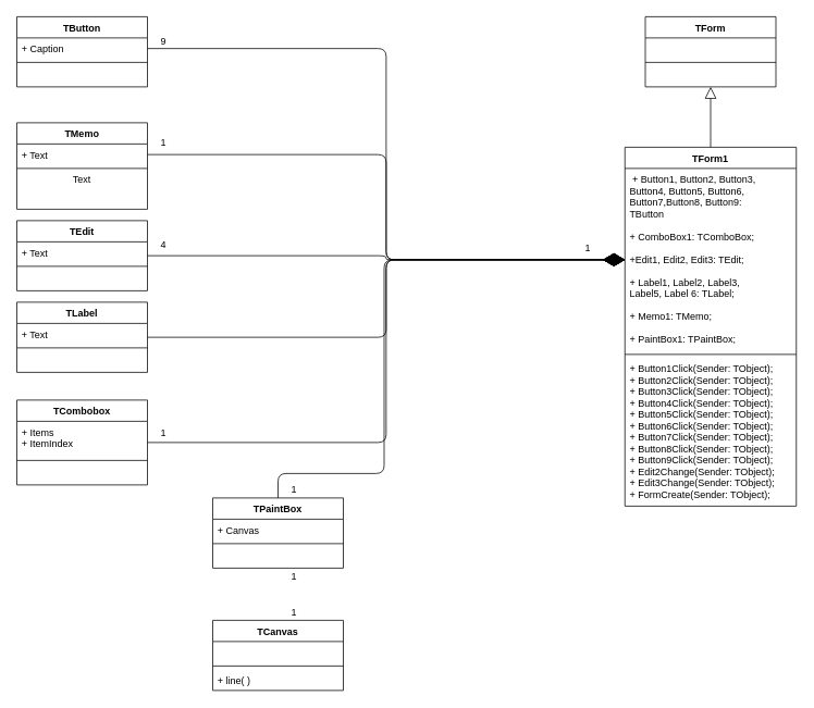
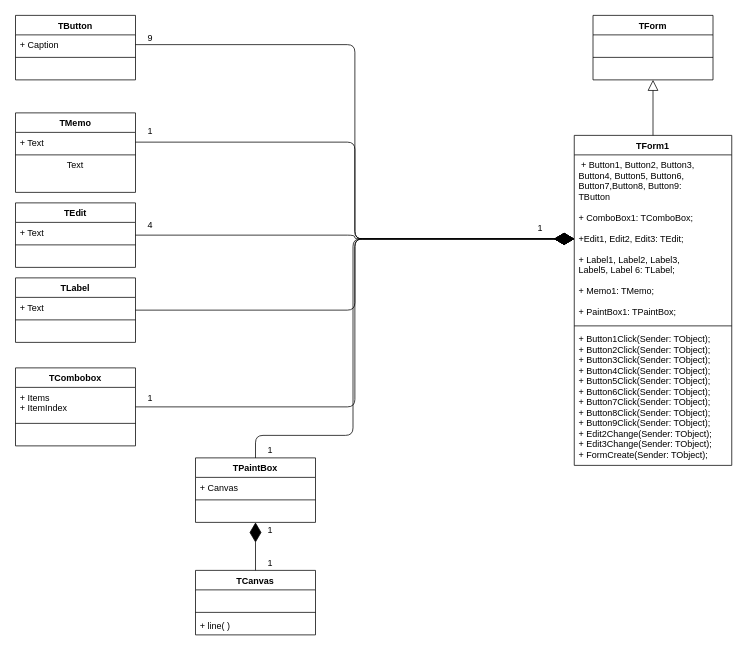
  <mxCell id="0" />
  <mxCell id="1" parent="0" />
  <mxCell id="2" value="TForm" style="swimlane;fontStyle=1;align=center;verticalAlign=top;childLayout=stackLayout;horizontal=1;startSize=26;horizontalStack=0;resizeParent=1;resizeParentMax=0;resizeLast=0;collapsible=1;marginBottom=0;fillColor=none;" vertex="1" parent="1"><mxGeometry x="790" y="20" width="160" height="86" as="geometry" /></mxCell>
  <mxCell id="3" value=" " style="text;strokeColor=none;fillColor=none;align=left;verticalAlign=top;spacingLeft=4;spacingRight=4;overflow=hidden;rotatable=0;points=[[0,0.5],[1,0.5]];portConstraint=eastwest;" vertex="1" parent="2"><mxGeometry y="26" width="160" height="26" as="geometry" /></mxCell>
  <mxCell id="4" value="" style="line;strokeWidth=1;fillColor=none;align=left;verticalAlign=middle;spacingTop=-1;spacingLeft=3;spacingRight=3;rotatable=0;labelPosition=right;points=[];portConstraint=eastwest;" vertex="1" parent="2"><mxGeometry y="52" width="160" height="8" as="geometry" /></mxCell>
  <mxCell id="5" value=" " style="text;strokeColor=none;fillColor=none;align=left;verticalAlign=top;spacingLeft=4;spacingRight=4;overflow=hidden;rotatable=0;points=[[0,0.5],[1,0.5]];portConstraint=eastwest;" vertex="1" parent="2"><mxGeometry y="60" width="160" height="26" as="geometry" /></mxCell>
  <mxCell id="6" value="TButton" style="swimlane;fontStyle=1;align=center;verticalAlign=top;childLayout=stackLayout;horizontal=1;startSize=26;horizontalStack=0;resizeParent=1;resizeParentMax=0;resizeLast=0;collapsible=1;marginBottom=0;fillColor=none;" vertex="1" parent="1"><mxGeometry x="20" y="20" width="160" height="86" as="geometry" /></mxCell>
  <mxCell id="7" value="+ Caption" style="text;strokeColor=none;fillColor=none;align=left;verticalAlign=top;spacingLeft=4;spacingRight=4;overflow=hidden;rotatable=0;points=[[0,0.5],[1,0.5]];portConstraint=eastwest;" vertex="1" parent="6"><mxGeometry y="26" width="160" height="26" as="geometry" /></mxCell>
  <mxCell id="8" value="" style="line;strokeWidth=1;fillColor=none;align=left;verticalAlign=middle;spacingTop=-1;spacingLeft=3;spacingRight=3;rotatable=0;labelPosition=right;points=[];portConstraint=eastwest;" vertex="1" parent="6"><mxGeometry y="52" width="160" height="8" as="geometry" /></mxCell>
  <mxCell id="9" value=" " style="text;strokeColor=none;fillColor=none;align=left;verticalAlign=top;spacingLeft=4;spacingRight=4;overflow=hidden;rotatable=0;points=[[0,0.5],[1,0.5]];portConstraint=eastwest;" vertex="1" parent="6"><mxGeometry y="60" width="160" height="26" as="geometry" /></mxCell>
  <mxCell id="10" value="TMemo" style="swimlane;fontStyle=1;align=center;verticalAlign=top;childLayout=stackLayout;horizontal=1;startSize=26;horizontalStack=0;resizeParent=1;resizeParentMax=0;resizeLast=0;collapsible=1;marginBottom=0;fillColor=none;" vertex="1" parent="1"><mxGeometry x="20" y="150" width="160" height="106" as="geometry" /></mxCell>
  <mxCell id="11" value="+ Text" style="text;strokeColor=none;fillColor=none;align=left;verticalAlign=top;spacingLeft=4;spacingRight=4;overflow=hidden;rotatable=0;points=[[0,0.5],[1,0.5]];portConstraint=eastwest;" vertex="1" parent="10"><mxGeometry y="26" width="160" height="26" as="geometry" /></mxCell>
  <mxCell id="12" value="" style="line;strokeWidth=1;fillColor=none;align=left;verticalAlign=middle;spacingTop=-1;spacingLeft=3;spacingRight=3;rotatable=0;labelPosition=right;points=[];portConstraint=eastwest;" vertex="1" parent="10"><mxGeometry y="52" width="160" height="8" as="geometry" /></mxCell>
  <mxCell id="13" value="Text" style="text;html=1;strokeColor=none;fillColor=none;align=center;verticalAlign=middle;whiteSpace=wrap;rounded=0;" vertex="1" parent="10"><mxGeometry y="60" width="160" height="20" as="geometry" /></mxCell>
  <mxCell id="14" value=" " style="text;strokeColor=none;fillColor=none;align=left;verticalAlign=top;spacingLeft=4;spacingRight=4;overflow=hidden;rotatable=0;points=[[0,0.5],[1,0.5]];portConstraint=eastwest;" vertex="1" parent="10"><mxGeometry y="80" width="160" height="26" as="geometry" /></mxCell>
  <mxCell id="15" value="TEdit" style="swimlane;fontStyle=1;align=center;verticalAlign=top;childLayout=stackLayout;horizontal=1;startSize=26;horizontalStack=0;resizeParent=1;resizeParentMax=0;resizeLast=0;collapsible=1;marginBottom=0;fillColor=none;" vertex="1" parent="1"><mxGeometry x="20" y="270" width="160" height="86" as="geometry" /></mxCell>
  <mxCell id="16" value="+ Text" style="text;strokeColor=none;fillColor=none;align=left;verticalAlign=top;spacingLeft=4;spacingRight=4;overflow=hidden;rotatable=0;points=[[0,0.5],[1,0.5]];portConstraint=eastwest;" vertex="1" parent="15"><mxGeometry y="26" width="160" height="26" as="geometry" /></mxCell>
  <mxCell id="17" value="" style="line;strokeWidth=1;fillColor=none;align=left;verticalAlign=middle;spacingTop=-1;spacingLeft=3;spacingRight=3;rotatable=0;labelPosition=right;points=[];portConstraint=eastwest;" vertex="1" parent="15"><mxGeometry y="52" width="160" height="8" as="geometry" /></mxCell>
  <mxCell id="18" value=" " style="text;strokeColor=none;fillColor=none;align=left;verticalAlign=top;spacingLeft=4;spacingRight=4;overflow=hidden;rotatable=0;points=[[0,0.5],[1,0.5]];portConstraint=eastwest;" vertex="1" parent="15"><mxGeometry y="60" width="160" height="26" as="geometry" /></mxCell>
  <mxCell id="19" value="TLabel" style="swimlane;fontStyle=1;align=center;verticalAlign=top;childLayout=stackLayout;horizontal=1;startSize=26;horizontalStack=0;resizeParent=1;resizeParentMax=0;resizeLast=0;collapsible=1;marginBottom=0;fillColor=none;" vertex="1" parent="1"><mxGeometry x="20" y="370" width="160" height="86" as="geometry" /></mxCell>
  <mxCell id="20" value="+ Text" style="text;strokeColor=none;fillColor=none;align=left;verticalAlign=top;spacingLeft=4;spacingRight=4;overflow=hidden;rotatable=0;points=[[0,0.5],[1,0.5]];portConstraint=eastwest;" vertex="1" parent="19"><mxGeometry y="26" width="160" height="26" as="geometry" /></mxCell>
  <mxCell id="21" value="" style="line;strokeWidth=1;fillColor=none;align=left;verticalAlign=middle;spacingTop=-1;spacingLeft=3;spacingRight=3;rotatable=0;labelPosition=right;points=[];portConstraint=eastwest;" vertex="1" parent="19"><mxGeometry y="52" width="160" height="8" as="geometry" /></mxCell>
  <mxCell id="22" value=" " style="text;strokeColor=none;fillColor=none;align=left;verticalAlign=top;spacingLeft=4;spacingRight=4;overflow=hidden;rotatable=0;points=[[0,0.5],[1,0.5]];portConstraint=eastwest;" vertex="1" parent="19"><mxGeometry y="60" width="160" height="26" as="geometry" /></mxCell>
  <mxCell id="23" value="TCombobox" style="swimlane;fontStyle=1;align=center;verticalAlign=top;childLayout=stackLayout;horizontal=1;startSize=26;horizontalStack=0;resizeParent=1;resizeParentMax=0;resizeLast=0;collapsible=1;marginBottom=0;fillColor=none;" vertex="1" parent="1"><mxGeometry x="20" y="490" width="160" height="104" as="geometry" /></mxCell>
  <mxCell id="24" value="+ Items&#10;+ ItemIndex&#10;" style="text;strokeColor=none;fillColor=none;align=left;verticalAlign=top;spacingLeft=4;spacingRight=4;overflow=hidden;rotatable=0;points=[[0,0.5],[1,0.5]];portConstraint=eastwest;" vertex="1" parent="23"><mxGeometry y="26" width="160" height="44" as="geometry" /></mxCell>
  <mxCell id="25" value="" style="line;strokeWidth=1;fillColor=none;align=left;verticalAlign=middle;spacingTop=-1;spacingLeft=3;spacingRight=3;rotatable=0;labelPosition=right;points=[];portConstraint=eastwest;" vertex="1" parent="23"><mxGeometry y="70" width="160" height="8" as="geometry" /></mxCell>
  <mxCell id="26" value=" " style="text;strokeColor=none;fillColor=none;align=left;verticalAlign=top;spacingLeft=4;spacingRight=4;overflow=hidden;rotatable=0;points=[[0,0.5],[1,0.5]];portConstraint=eastwest;" vertex="1" parent="23"><mxGeometry y="78" width="160" height="26" as="geometry" /></mxCell>
  <mxCell id="27" value="TPaintBox" style="swimlane;fontStyle=1;align=center;verticalAlign=top;childLayout=stackLayout;horizontal=1;startSize=26;horizontalStack=0;resizeParent=1;resizeParentMax=0;resizeLast=0;collapsible=1;marginBottom=0;fillColor=none;" vertex="1" parent="1"><mxGeometry x="260" y="610" width="160" height="86" as="geometry" /></mxCell>
  <mxCell id="28" value="+ Canvas" style="text;strokeColor=none;fillColor=none;align=left;verticalAlign=top;spacingLeft=4;spacingRight=4;overflow=hidden;rotatable=0;points=[[0,0.5],[1,0.5]];portConstraint=eastwest;" vertex="1" parent="27"><mxGeometry y="26" width="160" height="26" as="geometry" /></mxCell>
  <mxCell id="29" value="" style="line;strokeWidth=1;fillColor=none;align=left;verticalAlign=middle;spacingTop=-1;spacingLeft=3;spacingRight=3;rotatable=0;labelPosition=right;points=[];portConstraint=eastwest;" vertex="1" parent="27"><mxGeometry y="52" width="160" height="8" as="geometry" /></mxCell>
  <mxCell id="30" value=" " style="text;strokeColor=none;fillColor=none;align=left;verticalAlign=top;spacingLeft=4;spacingRight=4;overflow=hidden;rotatable=0;points=[[0,0.5],[1,0.5]];portConstraint=eastwest;" vertex="1" parent="27"><mxGeometry y="60" width="160" height="26" as="geometry" /></mxCell>
  <mxCell id="31" value="TCanvas" style="swimlane;fontStyle=1;align=center;verticalAlign=top;childLayout=stackLayout;horizontal=1;startSize=26;horizontalStack=0;resizeParent=1;resizeParentMax=0;resizeLast=0;collapsible=1;marginBottom=0;fillColor=none;" vertex="1" parent="1"><mxGeometry x="260" y="760" width="160" height="86" as="geometry" /></mxCell>
  <mxCell id="32" value=" " style="text;strokeColor=none;fillColor=none;align=left;verticalAlign=top;spacingLeft=4;spacingRight=4;overflow=hidden;rotatable=0;points=[[0,0.5],[1,0.5]];portConstraint=eastwest;" vertex="1" parent="31"><mxGeometry y="26" width="160" height="26" as="geometry" /></mxCell>
  <mxCell id="33" value="" style="line;strokeWidth=1;fillColor=none;align=left;verticalAlign=middle;spacingTop=-1;spacingLeft=3;spacingRight=3;rotatable=0;labelPosition=right;points=[];portConstraint=eastwest;" vertex="1" parent="31"><mxGeometry y="52" width="160" height="8" as="geometry" /></mxCell>
  <mxCell id="34" value="+ line( )" style="text;strokeColor=none;fillColor=none;align=left;verticalAlign=top;spacingLeft=4;spacingRight=4;overflow=hidden;rotatable=0;points=[[0,0.5],[1,0.5]];portConstraint=eastwest;" vertex="1" parent="31"><mxGeometry y="60" width="160" height="26" as="geometry" /></mxCell>
+ <mxCell id="35" value="" style="endArrow=diamondThin;endFill=1;endSize=24;html=1;entryX=0.5;entryY=1;entryDx=0;entryDy=0;exitX=0.5;exitY=0;exitDx=0;exitDy=0;" edge="1" parent="1" source="31" target="27"><mxGeometry width="160" relative="1" as="geometry"><mxPoint x="20" y="870" as="sourcePoint" /><mxPoint x="180" y="870" as="targetPoint" /></mxGeometry></mxCell>
  <mxCell id="36" value="" style="endArrow=block;endFill=0;endSize=12;html=1;exitX=0.5;exitY=0;exitDx=0;exitDy=0;" edge="1" parent="1" source="37" target="5"><mxGeometry width="160" relative="1" as="geometry"><mxPoint x="870" y="174" as="sourcePoint" /><mxPoint x="877" y="130" as="targetPoint" /></mxGeometry></mxCell>
  <mxCell id="37" value="TForm1" style="swimlane;fontStyle=1;align=center;verticalAlign=top;childLayout=stackLayout;horizontal=1;startSize=26;horizontalStack=0;resizeParent=1;resizeParentMax=0;resizeLast=0;collapsible=1;marginBottom=0;fillColor=none;" vertex="1" parent="1"><mxGeometry x="765" y="180" width="210" height="440" as="geometry" /></mxCell>
  <mxCell id="38" value=" + Button1, Button2, Button3, &#10;Button4, Button5, Button6,&#10;Button7,Button8, Button9:&#10;TButton&#10;&#10;+ ComboBox1: TComboBox;&#10;        &#10;    +Edit1, Edit2, Edit3: TEdit;&#10;      &#10;    + Label1, Label2, Label3,&#10;Label5, Label 6: TLabel; &#10;&#10;    + Memo1: TMemo;&#10;      &#10;            + PaintBox1: TPaintBox;" style="text;strokeColor=none;fillColor=none;align=left;verticalAlign=top;spacingLeft=4;spacingRight=4;overflow=hidden;rotatable=0;points=[[0,0.5],[1,0.5]];portConstraint=eastwest;" vertex="1" parent="37"><mxGeometry y="26" width="210" height="224" as="geometry" /></mxCell>
  <mxCell id="39" value="" style="line;strokeWidth=1;fillColor=none;align=left;verticalAlign=middle;spacingTop=-1;spacingLeft=3;spacingRight=3;rotatable=0;labelPosition=right;points=[];portConstraint=eastwest;" vertex="1" parent="37"><mxGeometry y="250" width="210" height="8" as="geometry" /></mxCell>
  <mxCell id="40" value=" + Button1Click(Sender: TObject);&#10;    + Button2Click(Sender: TObject);&#10;    + Button3Click(Sender: TObject);&#10;    + Button4Click(Sender: TObject);&#10;      + Button5Click(Sender: TObject);&#10;      + Button6Click(Sender: TObject);&#10;      + Button7Click(Sender: TObject);&#10;      + Button8Click(Sender: TObject);&#10;      + Button9Click(Sender: TObject);&#10;      + Edit2Change(Sender: TObject);&#10;      + Edit3Change(Sender: TObject);&#10;      + FormCreate(Sender: TObject);" style="text;strokeColor=none;fillColor=none;align=left;verticalAlign=top;spacingLeft=4;spacingRight=4;overflow=hidden;rotatable=0;points=[[0,0.5],[1,0.5]];portConstraint=eastwest;" vertex="1" parent="37"><mxGeometry y="258" width="210" height="182" as="geometry" /></mxCell>
  <mxCell id="41" value="" style="endArrow=diamondThin;endFill=1;endSize=24;html=1;entryX=0;entryY=0.5;entryDx=0;entryDy=0;rounded=1;edgeStyle=orthogonalEdgeStyle;exitX=1;exitY=0.5;exitDx=0;exitDy=0;" edge="1" parent="1" source="15" target="38"><mxGeometry width="160" relative="1" as="geometry"><mxPoint x="210" y="340" as="sourcePoint" /><mxPoint x="630" y="470" as="targetPoint" /></mxGeometry></mxCell>
  <mxCell id="42" value="" style="endArrow=diamondThin;endFill=1;endSize=24;html=1;exitX=1;exitY=0.5;exitDx=0;exitDy=0;entryX=0;entryY=0.5;entryDx=0;entryDy=0;edgeStyle=orthogonalEdgeStyle;" edge="1" parent="1" source="23" target="38"><mxGeometry width="160" relative="1" as="geometry"><mxPoint x="20" y="870" as="sourcePoint" /><mxPoint x="540" y="390" as="targetPoint" /></mxGeometry></mxCell>
  <mxCell id="43" value="" style="endArrow=diamondThin;endFill=1;endSize=24;html=1;entryX=0;entryY=0.5;entryDx=0;entryDy=0;edgeStyle=orthogonalEdgeStyle;exitX=0.5;exitY=0;exitDx=0;exitDy=0;" edge="1" parent="1" source="27" target="38"><mxGeometry width="160" relative="1" as="geometry"><mxPoint x="20" y="870" as="sourcePoint" /><mxPoint x="180" y="870" as="targetPoint" /><Array as="points"><mxPoint x="340" y="580" /><mxPoint x="470" y="580" /><mxPoint x="470" y="318" /></Array></mxGeometry></mxCell>
  <mxCell id="44" value="" style="endArrow=diamondThin;endFill=1;endSize=24;html=1;exitX=1;exitY=0.5;exitDx=0;exitDy=0;edgeStyle=orthogonalEdgeStyle;entryX=0;entryY=0.5;entryDx=0;entryDy=0;" edge="1" parent="1" source="11" target="38"><mxGeometry width="160" relative="1" as="geometry"><mxPoint x="20" y="870" as="sourcePoint" /><mxPoint x="710" y="400" as="targetPoint" /></mxGeometry></mxCell>
  <mxCell id="45" value="" style="endArrow=diamondThin;endFill=1;endSize=24;html=1;entryX=0;entryY=0.5;entryDx=0;entryDy=0;exitX=1;exitY=0.5;exitDx=0;exitDy=0;edgeStyle=orthogonalEdgeStyle;" edge="1" parent="1" source="7" target="38"><mxGeometry width="160" relative="1" as="geometry"><mxPoint x="20" y="870" as="sourcePoint" /><mxPoint x="180" y="870" as="targetPoint" /></mxGeometry></mxCell>
  <mxCell id="46" value="1" style="text;html=1;strokeColor=none;fillColor=none;align=center;verticalAlign=middle;whiteSpace=wrap;rounded=0;" vertex="1" parent="1"><mxGeometry x="340" y="740" width="40" height="20" as="geometry" /></mxCell>
  <mxCell id="47" value="1" style="text;html=1;strokeColor=none;fillColor=none;align=center;verticalAlign=middle;whiteSpace=wrap;rounded=0;" vertex="1" parent="1"><mxGeometry x="340" y="696" width="40" height="20" as="geometry" /></mxCell>
  <mxCell id="48" value="1" style="text;html=1;strokeColor=none;fillColor=none;align=center;verticalAlign=middle;whiteSpace=wrap;rounded=0;" vertex="1" parent="1"><mxGeometry x="340" y="590" width="40" height="20" as="geometry" /></mxCell>
  <mxCell id="49" value="1" style="text;html=1;strokeColor=none;fillColor=none;align=center;verticalAlign=middle;whiteSpace=wrap;rounded=0;" vertex="1" parent="1"><mxGeometry x="180" y="520" width="40" height="20" as="geometry" /></mxCell>
  <mxCell id="50" value="4" style="text;html=1;strokeColor=none;fillColor=none;align=center;verticalAlign=middle;whiteSpace=wrap;rounded=0;" vertex="1" parent="1"><mxGeometry x="180" y="290" width="40" height="20" as="geometry" /></mxCell>
  <mxCell id="51" value="1" style="text;html=1;strokeColor=none;fillColor=none;align=center;verticalAlign=middle;whiteSpace=wrap;rounded=0;" vertex="1" parent="1"><mxGeometry x="180" y="164" width="40" height="20" as="geometry" /></mxCell>
  <mxCell id="52" value="9" style="text;html=1;strokeColor=none;fillColor=none;align=center;verticalAlign=middle;whiteSpace=wrap;rounded=0;" vertex="1" parent="1"><mxGeometry x="180" y="40" width="40" height="20" as="geometry" /></mxCell>
  <mxCell id="53" value="" style="endArrow=diamondThin;endFill=1;endSize=24;html=1;entryX=0;entryY=0.5;entryDx=0;entryDy=0;exitX=1;exitY=0.5;exitDx=0;exitDy=0;edgeStyle=orthogonalEdgeStyle;" edge="1" parent="1" source="19" target="38"><mxGeometry width="160" relative="1" as="geometry"><mxPoint x="20" y="910" as="sourcePoint" /><mxPoint x="180" y="910" as="targetPoint" /></mxGeometry></mxCell>
  <mxCell id="54" value="1" style="text;html=1;strokeColor=none;fillColor=none;align=center;verticalAlign=middle;whiteSpace=wrap;rounded=0;" vertex="1" parent="1"><mxGeometry x="700" y="294" width="40" height="20" as="geometry" /></mxCell>
